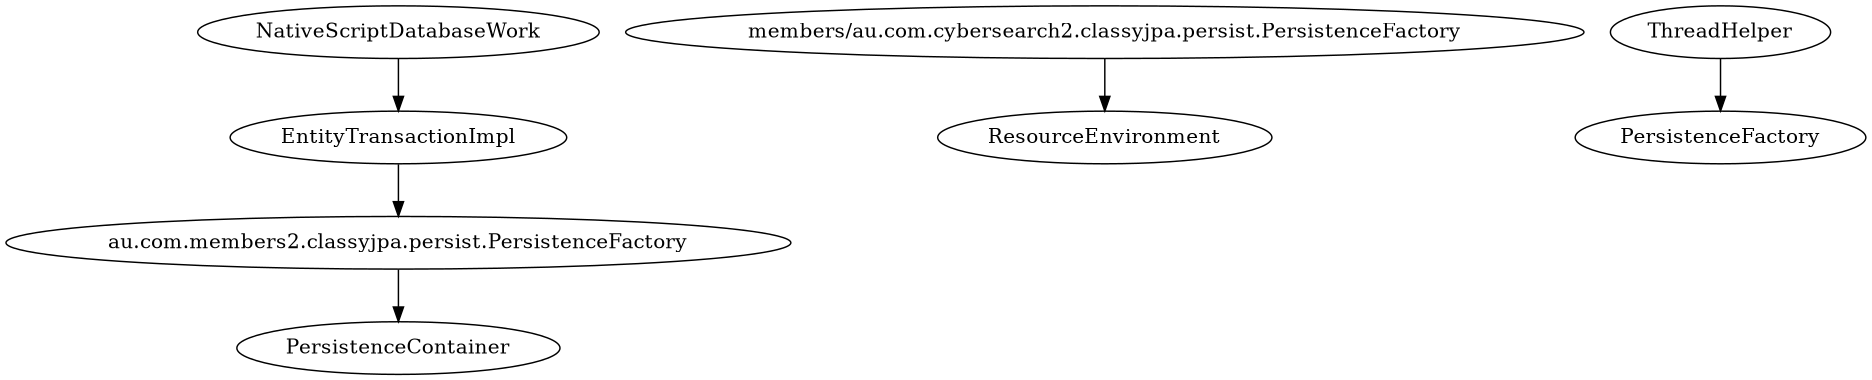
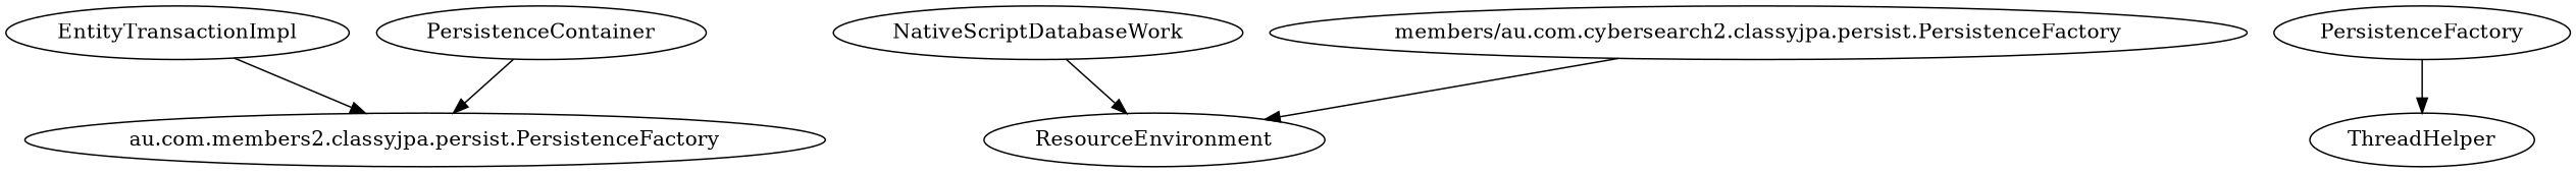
  digraph {
    concentrate=true
    n1 [label="au.com.members2.classyjpa.persist.PersistenceFactory"]
    EntityTransactionImpl
    NativeScriptDatabaseWork
    ResourceEnvironment
    PersistenceContainer
    n6 [label=PersistenceFactory]
    ThreadHelper
    n8 [label="members/au.com.cybersearch2.classyjpa.persist.PersistenceFactory"]
    EntityTransactionImpl -> n1
-   NativeScriptDatabaseWork -> EntityTransactionImpl
-   n1 -> PersistenceContainer
-   ThreadHelper -> n6
+   NativeScriptDatabaseWork -> ResourceEnvironment
+   PersistenceContainer -> n1
+   n6 -> ThreadHelper
    n8 -> ResourceEnvironment
  }
